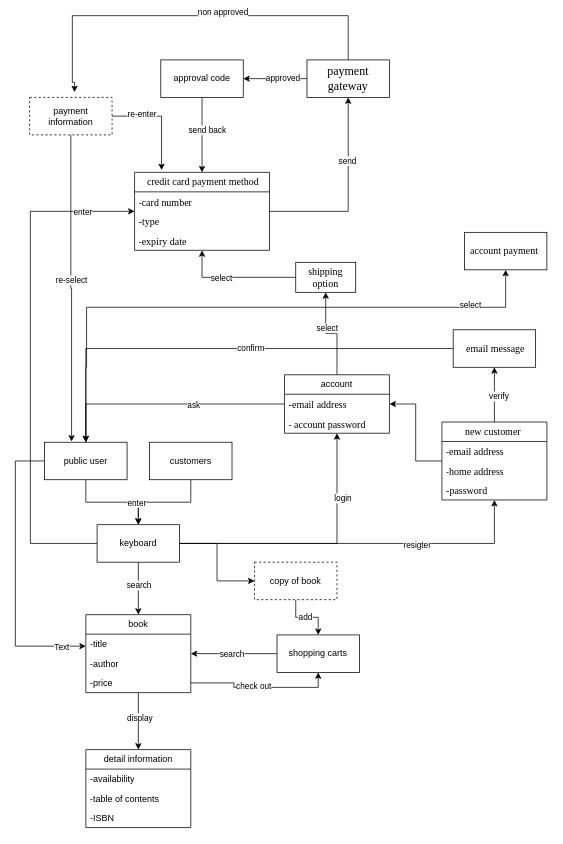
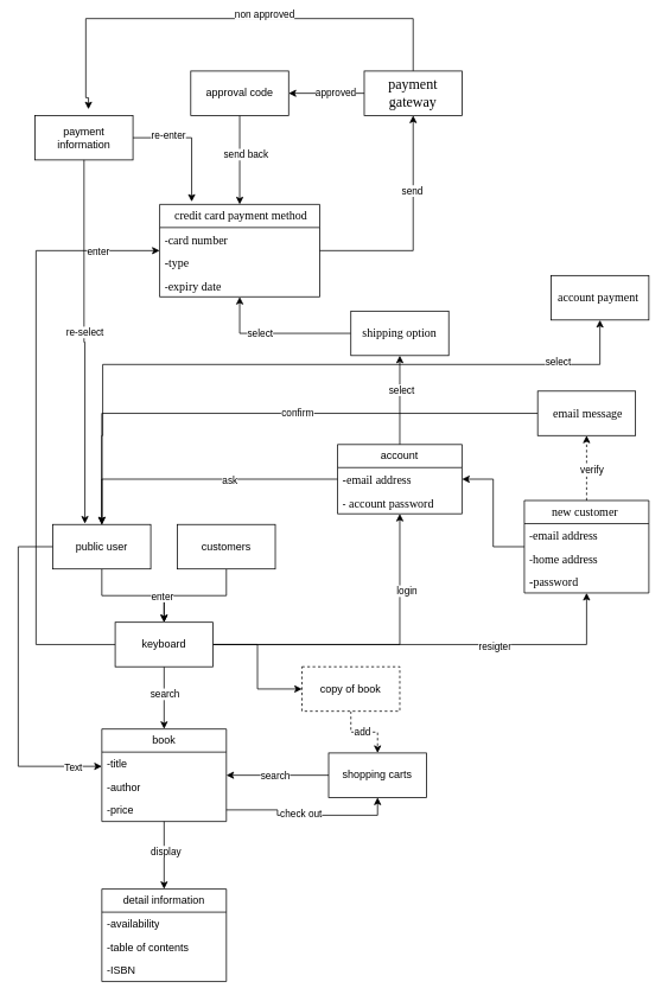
  <mxCell id="0" />
  <mxCell id="1" parent="0" />
  <mxCell id="2" style="edgeStyle=orthogonalEdgeStyle;rounded=0;orthogonalLoop=1;jettySize=auto;html=1;entryX=0.5;entryY=0;entryDx=0;entryDy=0;" parent="1" source="7" target="20" edge="1"><mxGeometry relative="1" as="geometry" /></mxCell>
  <mxCell id="3" style="edgeStyle=orthogonalEdgeStyle;rounded=0;orthogonalLoop=1;jettySize=auto;html=1;" parent="1" source="7" target="23" edge="1"><mxGeometry relative="1" as="geometry"><mxPoint x="19" y="899" as="targetPoint" /><Array as="points"><mxPoint x="20" y="614" /><mxPoint x="20" y="861" /></Array></mxGeometry></mxCell>
  <mxCell id="4" value="Text" style="edgeLabel;html=1;align=center;verticalAlign=middle;resizable=0;points=[];" parent="3" vertex="1" connectable="0"><mxGeometry x="0.827" y="-1" relative="1" as="geometry"><mxPoint as="offset" /></mxGeometry></mxCell>
  <mxCell id="5" style="edgeStyle=orthogonalEdgeStyle;rounded=0;orthogonalLoop=1;jettySize=auto;html=1;" parent="1" source="7" target="78" edge="1"><mxGeometry relative="1" as="geometry"><mxPoint x="779" y="409" as="targetPoint" /><Array as="points"><mxPoint x="114" y="489" /><mxPoint x="115" y="489" /><mxPoint x="115" y="409" /><mxPoint x="674" y="409" /></Array></mxGeometry></mxCell>
  <mxCell id="6" value="select" style="edgeLabel;html=1;align=center;verticalAlign=middle;resizable=0;points=[];" parent="5" vertex="1" connectable="0"><mxGeometry x="0.752" y="4" relative="1" as="geometry"><mxPoint as="offset" /></mxGeometry></mxCell>
  <mxCell id="7" value="public user" style="html=1;whiteSpace=wrap;" parent="1" vertex="1"><mxGeometry x="59" y="589" width="110" height="50" as="geometry" /></mxCell>
  <mxCell id="8" style="edgeStyle=orthogonalEdgeStyle;rounded=0;orthogonalLoop=1;jettySize=auto;html=1;entryX=0.5;entryY=0;entryDx=0;entryDy=0;" parent="1" source="10" target="20" edge="1"><mxGeometry relative="1" as="geometry" /></mxCell>
  <mxCell id="9" value="enter" style="edgeLabel;html=1;align=center;verticalAlign=middle;resizable=0;points=[];" parent="8" vertex="1" connectable="0"><mxGeometry x="0.538" y="-3" relative="1" as="geometry"><mxPoint as="offset" /></mxGeometry></mxCell>
  <mxCell id="10" value="customers" style="html=1;whiteSpace=wrap;" parent="1" vertex="1"><mxGeometry x="199" y="589" width="110" height="50" as="geometry" /></mxCell>
  <mxCell id="11" style="edgeStyle=orthogonalEdgeStyle;rounded=0;orthogonalLoop=1;jettySize=auto;html=1;" parent="1" source="20" target="23" edge="1"><mxGeometry relative="1" as="geometry" /></mxCell>
  <mxCell id="12" value="search" style="edgeLabel;html=1;align=center;verticalAlign=middle;resizable=0;points=[];" parent="11" vertex="1" connectable="0"><mxGeometry x="-0.133" relative="1" as="geometry"><mxPoint as="offset" /></mxGeometry></mxCell>
  <mxCell id="13" style="edgeStyle=orthogonalEdgeStyle;rounded=0;orthogonalLoop=1;jettySize=auto;html=1;" parent="1" source="20" target="33" edge="1"><mxGeometry relative="1" as="geometry" /></mxCell>
  <mxCell id="14" style="edgeStyle=orthogonalEdgeStyle;rounded=0;orthogonalLoop=1;jettySize=auto;html=1;" parent="1" source="20" target="41" edge="1"><mxGeometry relative="1" as="geometry" /></mxCell>
  <mxCell id="15" value="login" style="edgeLabel;html=1;align=center;verticalAlign=middle;resizable=0;points=[];" parent="14" vertex="1" connectable="0"><mxGeometry x="0.517" y="-7" relative="1" as="geometry"><mxPoint as="offset" /></mxGeometry></mxCell>
  <mxCell id="16" style="edgeStyle=orthogonalEdgeStyle;rounded=0;orthogonalLoop=1;jettySize=auto;html=1;" parent="1" source="20" target="49" edge="1"><mxGeometry relative="1" as="geometry"><mxPoint x="639" y="689" as="targetPoint" /></mxGeometry></mxCell>
  <mxCell id="17" value="resigter" style="edgeLabel;html=1;align=center;verticalAlign=middle;resizable=0;points=[];" parent="16" vertex="1" connectable="0"><mxGeometry x="0.321" y="-2" relative="1" as="geometry"><mxPoint as="offset" /></mxGeometry></mxCell>
  <mxCell id="18" style="edgeStyle=orthogonalEdgeStyle;rounded=0;orthogonalLoop=1;jettySize=auto;html=1;" parent="1" source="20" target="61" edge="1"><mxGeometry relative="1" as="geometry"><mxPoint x="39" y="229" as="targetPoint" /><Array as="points"><mxPoint x="40" y="724" /><mxPoint x="40" y="281" /></Array></mxGeometry></mxCell>
  <mxCell id="19" value="enter" style="edgeLabel;html=1;align=center;verticalAlign=middle;resizable=0;points=[];" parent="18" vertex="1" connectable="0"><mxGeometry x="0.791" y="-1" relative="1" as="geometry"><mxPoint as="offset" /></mxGeometry></mxCell>
  <mxCell id="20" value="keyboard" style="html=1;whiteSpace=wrap;" parent="1" vertex="1"><mxGeometry x="129" y="699" width="110" height="50" as="geometry" /></mxCell>
  <mxCell id="21" style="edgeStyle=orthogonalEdgeStyle;rounded=0;orthogonalLoop=1;jettySize=auto;html=1;" parent="1" source="23" target="27" edge="1"><mxGeometry relative="1" as="geometry" /></mxCell>
  <mxCell id="22" value="display" style="edgeLabel;html=1;align=center;verticalAlign=middle;resizable=0;points=[];" parent="21" vertex="1" connectable="0"><mxGeometry x="-0.14" y="1" relative="1" as="geometry"><mxPoint as="offset" /></mxGeometry></mxCell>
  <mxCell id="23" value="book" style="swimlane;fontStyle=0;childLayout=stackLayout;horizontal=1;startSize=26;fillColor=none;horizontalStack=0;resizeParent=1;resizeParentMax=0;resizeLast=0;collapsible=1;marginBottom=0;whiteSpace=wrap;html=1;" parent="1" vertex="1"><mxGeometry x="114" y="819" width="140" height="104" as="geometry" /></mxCell>
  <mxCell id="24" value="-title" style="text;strokeColor=none;fillColor=none;align=left;verticalAlign=top;spacingLeft=4;spacingRight=4;overflow=hidden;rotatable=0;points=[[0,0.5],[1,0.5]];portConstraint=eastwest;whiteSpace=wrap;html=1;" parent="23" vertex="1"><mxGeometry y="26" width="140" height="26" as="geometry" /></mxCell>
  <mxCell id="25" value="-author" style="text;strokeColor=none;fillColor=none;align=left;verticalAlign=top;spacingLeft=4;spacingRight=4;overflow=hidden;rotatable=0;points=[[0,0.5],[1,0.5]];portConstraint=eastwest;whiteSpace=wrap;html=1;" parent="23" vertex="1"><mxGeometry y="52" width="140" height="26" as="geometry" /></mxCell>
  <mxCell id="26" value="-price" style="text;strokeColor=none;fillColor=none;align=left;verticalAlign=top;spacingLeft=4;spacingRight=4;overflow=hidden;rotatable=0;points=[[0,0.5],[1,0.5]];portConstraint=eastwest;whiteSpace=wrap;html=1;" parent="23" vertex="1"><mxGeometry y="78" width="140" height="26" as="geometry" /></mxCell>
  <mxCell id="27" value="detail information" style="swimlane;fontStyle=0;childLayout=stackLayout;horizontal=1;startSize=26;fillColor=none;horizontalStack=0;resizeParent=1;resizeParentMax=0;resizeLast=0;collapsible=1;marginBottom=0;whiteSpace=wrap;html=1;" parent="1" vertex="1"><mxGeometry x="114" y="999" width="140" height="104" as="geometry" /></mxCell>
  <mxCell id="28" value="-availability" style="text;strokeColor=none;fillColor=none;align=left;verticalAlign=top;spacingLeft=4;spacingRight=4;overflow=hidden;rotatable=0;points=[[0,0.5],[1,0.5]];portConstraint=eastwest;whiteSpace=wrap;html=1;" parent="27" vertex="1"><mxGeometry y="26" width="140" height="26" as="geometry" /></mxCell>
  <mxCell id="29" value="-table of contents" style="text;strokeColor=none;fillColor=none;align=left;verticalAlign=top;spacingLeft=4;spacingRight=4;overflow=hidden;rotatable=0;points=[[0,0.5],[1,0.5]];portConstraint=eastwest;whiteSpace=wrap;html=1;" parent="27" vertex="1"><mxGeometry y="52" width="140" height="26" as="geometry" /></mxCell>
  <mxCell id="30" value="-ISBN" style="text;strokeColor=none;fillColor=none;align=left;verticalAlign=top;spacingLeft=4;spacingRight=4;overflow=hidden;rotatable=0;points=[[0,0.5],[1,0.5]];portConstraint=eastwest;whiteSpace=wrap;html=1;" parent="27" vertex="1"><mxGeometry y="78" width="140" height="26" as="geometry" /></mxCell>
- <mxCell id="31" style="edgeStyle=orthogonalEdgeStyle;rounded=0;orthogonalLoop=1;jettySize=auto;html=1;" parent="1" source="33" target="36" edge="1"><mxGeometry relative="1" as="geometry" /></mxCell>
+ <mxCell id="31" style="edgeStyle=orthogonalEdgeStyle;rounded=0;orthogonalLoop=1;jettySize=auto;html=1;dashed=1;" parent="1" source="33" target="36" edge="1"><mxGeometry relative="1" as="geometry" /></mxCell>
  <mxCell id="32" value="add" style="edgeLabel;html=1;align=center;verticalAlign=middle;resizable=0;points=[];" parent="31" vertex="1" connectable="0"><mxGeometry x="-0.067" y="1" relative="1" as="geometry"><mxPoint as="offset" /></mxGeometry></mxCell>
  <mxCell id="33" value="copy of book" style="html=1;whiteSpace=wrap;dashed=1;" parent="1" vertex="1"><mxGeometry x="339" y="749" width="110" height="50" as="geometry" /></mxCell>
  <mxCell id="34" style="edgeStyle=orthogonalEdgeStyle;rounded=0;orthogonalLoop=1;jettySize=auto;html=1;" parent="1" source="36" target="23" edge="1"><mxGeometry relative="1" as="geometry" /></mxCell>
  <mxCell id="35" value="search" style="edgeLabel;html=1;align=center;verticalAlign=middle;resizable=0;points=[];" parent="34" vertex="1" connectable="0"><mxGeometry x="0.067" relative="1" as="geometry"><mxPoint as="offset" /></mxGeometry></mxCell>
  <mxCell id="36" value="shopping carts" style="html=1;whiteSpace=wrap;" parent="1" vertex="1"><mxGeometry x="369" y="846" width="110" height="50" as="geometry" /></mxCell>
  <mxCell id="37" style="edgeStyle=orthogonalEdgeStyle;rounded=0;orthogonalLoop=1;jettySize=auto;html=1;" parent="1" source="26" target="36" edge="1"><mxGeometry relative="1" as="geometry" /></mxCell>
  <mxCell id="38" value="check out" style="edgeLabel;html=1;align=center;verticalAlign=middle;resizable=0;points=[];" parent="37" vertex="1" connectable="0"><mxGeometry x="-0.092" y="3" relative="1" as="geometry"><mxPoint as="offset" /></mxGeometry></mxCell>
  <mxCell id="39" style="edgeStyle=orthogonalEdgeStyle;rounded=0;orthogonalLoop=1;jettySize=auto;html=1;" parent="1" source="41" target="58" edge="1"><mxGeometry relative="1" as="geometry" /></mxCell>
  <mxCell id="40" value="select" style="edgeLabel;html=1;align=center;verticalAlign=middle;resizable=0;points=[];" parent="39" vertex="1" connectable="0"><mxGeometry x="0.24" y="-1" relative="1" as="geometry"><mxPoint as="offset" /></mxGeometry></mxCell>
  <mxCell id="41" value="account" style="swimlane;fontStyle=0;childLayout=stackLayout;horizontal=1;startSize=26;fillColor=none;horizontalStack=0;resizeParent=1;resizeParentMax=0;resizeLast=0;collapsible=1;marginBottom=0;whiteSpace=wrap;html=1;" parent="1" vertex="1"><mxGeometry x="379" y="499" width="140" height="78" as="geometry" /></mxCell>
  <mxCell id="42" value="&lt;span id=&quot;docs-internal-guid-6536c0a6-7fff-b357-dfc8-ea2a3a6c0ba8&quot; style=&quot;font-size:10pt;font-family:'Times New Roman',serif;color:#000000;background-color:transparent;font-weight:400;font-style:normal;font-variant:normal;text-decoration:none;vertical-align:baseline;white-space:pre;white-space:pre-wrap;&quot;&gt;-email address&lt;/span&gt;" style="text;strokeColor=none;fillColor=none;align=left;verticalAlign=top;spacingLeft=4;spacingRight=4;overflow=hidden;rotatable=0;points=[[0,0.5],[1,0.5]];portConstraint=eastwest;whiteSpace=wrap;html=1;" parent="41" vertex="1"><mxGeometry y="26" width="140" height="26" as="geometry" /></mxCell>
  <mxCell id="43" value="-&lt;span id=&quot;docs-internal-guid-b6bbdfbe-7fff-f3c7-9054-b7d8b68e476f&quot; style=&quot;font-size:10pt;font-family:'Times New Roman',serif;color:#000000;background-color:transparent;font-weight:400;font-style:normal;font-variant:normal;text-decoration:none;vertical-align:baseline;white-space:pre;white-space:pre-wrap;&quot;&gt;&amp;nbsp;account password&lt;/span&gt;" style="text;strokeColor=none;fillColor=none;align=left;verticalAlign=top;spacingLeft=4;spacingRight=4;overflow=hidden;rotatable=0;points=[[0,0.5],[1,0.5]];portConstraint=eastwest;whiteSpace=wrap;html=1;" parent="41" vertex="1"><mxGeometry y="52" width="140" height="26" as="geometry" /></mxCell>
  <mxCell id="44" style="edgeStyle=orthogonalEdgeStyle;rounded=0;orthogonalLoop=1;jettySize=auto;html=1;entryX=0.5;entryY=0;entryDx=0;entryDy=0;" parent="1" source="42" target="7" edge="1"><mxGeometry relative="1" as="geometry" /></mxCell>
  <mxCell id="45" value="ask" style="edgeLabel;html=1;align=center;verticalAlign=middle;resizable=0;points=[];" parent="44" vertex="1" connectable="0"><mxGeometry x="-0.228" y="1" relative="1" as="geometry"><mxPoint as="offset" /></mxGeometry></mxCell>
- <mxCell id="46" style="edgeStyle=orthogonalEdgeStyle;rounded=0;orthogonalLoop=1;jettySize=auto;html=1;" parent="1" source="49" target="55" edge="1"><mxGeometry relative="1" as="geometry" /></mxCell>
+ <mxCell id="46" style="edgeStyle=orthogonalEdgeStyle;rounded=0;orthogonalLoop=1;jettySize=auto;html=1;dashed=1;" parent="1" source="49" target="55" edge="1"><mxGeometry relative="1" as="geometry" /></mxCell>
  <mxCell id="47" value="verify" style="edgeLabel;html=1;align=center;verticalAlign=middle;resizable=0;points=[];" parent="46" vertex="1" connectable="0"><mxGeometry x="-0.041" y="-5" relative="1" as="geometry"><mxPoint as="offset" /></mxGeometry></mxCell>
  <mxCell id="48" style="edgeStyle=orthogonalEdgeStyle;rounded=0;orthogonalLoop=1;jettySize=auto;html=1;" parent="1" source="49" target="41" edge="1"><mxGeometry relative="1" as="geometry" /></mxCell>
  <mxCell id="49" value="&lt;span id=&quot;docs-internal-guid-d8e78edf-7fff-bd15-04cc-b8b7b286f564&quot; style=&quot;font-size:10pt;font-family:'Times New Roman',serif;color:#000000;background-color:transparent;font-weight:400;font-style:normal;font-variant:normal;text-decoration:none;vertical-align:baseline;white-space:pre;white-space:pre-wrap;&quot;&gt;new customer &lt;/span&gt;" style="swimlane;fontStyle=0;childLayout=stackLayout;horizontal=1;startSize=26;fillColor=none;horizontalStack=0;resizeParent=1;resizeParentMax=0;resizeLast=0;collapsible=1;marginBottom=0;whiteSpace=wrap;html=1;" parent="1" vertex="1"><mxGeometry x="589" y="562" width="140" height="104" as="geometry" /></mxCell>
  <mxCell id="50" value="-&lt;span id=&quot;docs-internal-guid-95d19da3-7fff-5969-0286-9e78e3964c0e&quot; style=&quot;font-size:10pt;font-family:'Times New Roman',serif;color:#000000;background-color:transparent;font-weight:400;font-style:normal;font-variant:normal;text-decoration:none;vertical-align:baseline;white-space:pre;white-space:pre-wrap;&quot;&gt;email address&lt;/span&gt;" style="text;strokeColor=none;fillColor=none;align=left;verticalAlign=top;spacingLeft=4;spacingRight=4;overflow=hidden;rotatable=0;points=[[0,0.5],[1,0.5]];portConstraint=eastwest;whiteSpace=wrap;html=1;" parent="49" vertex="1"><mxGeometry y="26" width="140" height="26" as="geometry" /></mxCell>
  <mxCell id="51" value="-&lt;span id=&quot;docs-internal-guid-2b3b0d35-7fff-ac03-49c1-940e90383a20&quot; style=&quot;font-size:10pt;font-family:'Times New Roman',serif;color:#000000;background-color:transparent;font-weight:400;font-style:normal;font-variant:normal;text-decoration:none;vertical-align:baseline;white-space:pre;white-space:pre-wrap;&quot;&gt;home address&lt;/span&gt;" style="text;strokeColor=none;fillColor=none;align=left;verticalAlign=top;spacingLeft=4;spacingRight=4;overflow=hidden;rotatable=0;points=[[0,0.5],[1,0.5]];portConstraint=eastwest;whiteSpace=wrap;html=1;" parent="49" vertex="1"><mxGeometry y="52" width="140" height="26" as="geometry" /></mxCell>
  <mxCell id="52" value="&lt;span id=&quot;docs-internal-guid-55b12098-7fff-ef1b-194b-986325cf4c4b&quot; style=&quot;font-size: 10pt; font-family: &amp;quot;Times New Roman&amp;quot;, serif; color: rgb(0, 0, 0); background-color: transparent; font-weight: 400; font-style: normal; font-variant: normal; text-decoration: none; vertical-align: baseline; white-space: pre-wrap;&quot;&gt;-password&lt;/span&gt;" style="text;strokeColor=none;fillColor=none;align=left;verticalAlign=top;spacingLeft=4;spacingRight=4;overflow=hidden;rotatable=0;points=[[0,0.5],[1,0.5]];portConstraint=eastwest;whiteSpace=wrap;html=1;" parent="49" vertex="1"><mxGeometry y="78" width="140" height="26" as="geometry" /></mxCell>
  <mxCell id="53" style="edgeStyle=orthogonalEdgeStyle;rounded=0;orthogonalLoop=1;jettySize=auto;html=1;entryX=0.5;entryY=0;entryDx=0;entryDy=0;" parent="1" source="55" target="7" edge="1"><mxGeometry relative="1" as="geometry" /></mxCell>
  <mxCell id="54" value="confirm" style="edgeLabel;html=1;align=center;verticalAlign=middle;resizable=0;points=[];" parent="53" vertex="1" connectable="0"><mxGeometry x="-0.119" y="-1" relative="1" as="geometry"><mxPoint as="offset" /></mxGeometry></mxCell>
  <mxCell id="55" value="&lt;span id=&quot;docs-internal-guid-9400fb5f-7fff-4d78-d83a-542f04c5a536&quot; style=&quot;font-size:10pt;font-family:'Times New Roman',serif;color:#000000;background-color:transparent;font-weight:400;font-style:normal;font-variant:normal;text-decoration:none;vertical-align:baseline;white-space:pre;white-space:pre-wrap;&quot;&gt;&amp;nbsp;email message&lt;/span&gt;" style="html=1;whiteSpace=wrap;" parent="1" vertex="1"><mxGeometry x="604" y="439" width="110" height="50" as="geometry" /></mxCell>
  <mxCell id="56" style="edgeStyle=orthogonalEdgeStyle;rounded=0;orthogonalLoop=1;jettySize=auto;html=1;" parent="1" source="58" target="61" edge="1"><mxGeometry relative="1" as="geometry" /></mxCell>
  <mxCell id="57" value="select" style="edgeLabel;html=1;align=center;verticalAlign=middle;resizable=0;points=[];" parent="56" vertex="1" connectable="0"><mxGeometry x="0.241" relative="1" as="geometry"><mxPoint as="offset" /></mxGeometry></mxCell>
- <mxCell id="58" value="&lt;span id=&quot;docs-internal-guid-f3eacc5c-7fff-fe73-1652-5297c20cd70c&quot; style=&quot;font-size:10pt;font-family:'Times New Roman',serif;color:#000000;background-color:transparent;font-weight:400;font-style:normal;font-variant:normal;text-decoration:none;vertical-align:baseline;white-space:pre;white-space:pre-wrap;&quot;&gt;shipping option&lt;/span&gt;" style="html=1;whiteSpace=wrap;" parent="1" vertex="1"><mxGeometry x="394" y="349" width="80" height="40" as="geometry" /></mxCell>
+ <mxCell id="58" value="&lt;span id=&quot;docs-internal-guid-f3eacc5c-7fff-fe73-1652-5297c20cd70c&quot; style=&quot;font-size:10pt;font-family:'Times New Roman',serif;color:#000000;background-color:transparent;font-weight:400;font-style:normal;font-variant:normal;text-decoration:none;vertical-align:baseline;white-space:pre;white-space:pre-wrap;&quot;&gt;shipping option&lt;/span&gt;" style="html=1;whiteSpace=wrap;" parent="1" vertex="1"><mxGeometry x="394" y="349" width="110" height="50" as="geometry" /></mxCell>
  <mxCell id="59" style="edgeStyle=orthogonalEdgeStyle;rounded=0;orthogonalLoop=1;jettySize=auto;html=1;" parent="1" source="61" target="69" edge="1"><mxGeometry relative="1" as="geometry" /></mxCell>
  <mxCell id="60" value="send" style="edgeLabel;html=1;align=center;verticalAlign=middle;resizable=0;points=[];" parent="59" vertex="1" connectable="0"><mxGeometry x="0.346" y="2" relative="1" as="geometry"><mxPoint as="offset" /></mxGeometry></mxCell>
  <mxCell id="61" value="&lt;span id=&quot;docs-internal-guid-bbf8d42f-7fff-f88c-e9a6-450269b2ffb0&quot; style=&quot;font-size:10pt;font-family:'Times New Roman',serif;color:#000000;background-color:transparent;font-weight:400;font-style:normal;font-variant:normal;text-decoration:none;vertical-align:baseline;white-space:pre;white-space:pre-wrap;&quot;&gt;&amp;nbsp;credit card payment method&lt;/span&gt;" style="swimlane;fontStyle=0;childLayout=stackLayout;horizontal=1;startSize=26;fillColor=none;horizontalStack=0;resizeParent=1;resizeParentMax=0;resizeLast=0;collapsible=1;marginBottom=0;whiteSpace=wrap;html=1;" parent="1" vertex="1"><mxGeometry x="179" y="229" width="180" height="104" as="geometry" /></mxCell>
  <mxCell id="62" value="-&lt;span id=&quot;docs-internal-guid-13493721-7fff-5e97-8c58-0a60a2484455&quot; style=&quot;font-size:10pt;font-family:'Times New Roman',serif;color:#000000;background-color:transparent;font-weight:400;font-style:normal;font-variant:normal;text-decoration:none;vertical-align:baseline;white-space:pre;white-space:pre-wrap;&quot;&gt;card number&lt;/span&gt;" style="text;strokeColor=none;fillColor=none;align=left;verticalAlign=top;spacingLeft=4;spacingRight=4;overflow=hidden;rotatable=0;points=[[0,0.5],[1,0.5]];portConstraint=eastwest;whiteSpace=wrap;html=1;" parent="61" vertex="1"><mxGeometry y="26" width="180" height="26" as="geometry" /></mxCell>
  <mxCell id="63" value="&lt;span id=&quot;docs-internal-guid-3a58b383-7fff-d74c-9068-90c48dbbbb29&quot; style=&quot;font-size:10pt;font-family:'Times New Roman',serif;color:#000000;background-color:transparent;font-weight:400;font-style:normal;font-variant:normal;text-decoration:none;vertical-align:baseline;white-space:pre;white-space:pre-wrap;&quot;&gt;-type&lt;/span&gt;" style="text;strokeColor=none;fillColor=none;align=left;verticalAlign=top;spacingLeft=4;spacingRight=4;overflow=hidden;rotatable=0;points=[[0,0.5],[1,0.5]];portConstraint=eastwest;whiteSpace=wrap;html=1;" parent="61" vertex="1"><mxGeometry y="52" width="180" height="26" as="geometry" /></mxCell>
  <mxCell id="64" value="-&lt;span id=&quot;docs-internal-guid-788b8c25-7fff-7408-084a-7f6adb665d17&quot; style=&quot;font-size:10pt;font-family:'Times New Roman',serif;color:#000000;background-color:transparent;font-weight:400;font-style:normal;font-variant:normal;text-decoration:none;vertical-align:baseline;white-space:pre;white-space:pre-wrap;&quot;&gt;expiry date&lt;/span&gt;" style="text;strokeColor=none;fillColor=none;align=left;verticalAlign=top;spacingLeft=4;spacingRight=4;overflow=hidden;rotatable=0;points=[[0,0.5],[1,0.5]];portConstraint=eastwest;whiteSpace=wrap;html=1;" parent="61" vertex="1"><mxGeometry y="78" width="180" height="26" as="geometry" /></mxCell>
  <mxCell id="65" style="edgeStyle=orthogonalEdgeStyle;rounded=0;orthogonalLoop=1;jettySize=auto;html=1;" parent="1" source="69" target="72" edge="1"><mxGeometry relative="1" as="geometry" /></mxCell>
  <mxCell id="66" value="approved" style="edgeLabel;html=1;align=center;verticalAlign=middle;resizable=0;points=[];" parent="65" vertex="1" connectable="0"><mxGeometry x="-0.224" y="-1" relative="1" as="geometry"><mxPoint as="offset" /></mxGeometry></mxCell>
  <mxCell id="67" style="edgeStyle=orthogonalEdgeStyle;rounded=0;orthogonalLoop=1;jettySize=auto;html=1;entryX=0.545;entryY=-0.14;entryDx=0;entryDy=0;entryPerimeter=0;" parent="1" source="69" target="73" edge="1"><mxGeometry relative="1" as="geometry"><mxPoint x="59" y="20" as="targetPoint" /><Array as="points"><mxPoint x="464" y="20" /><mxPoint x="96" y="20" /><mxPoint x="96" y="109" /><mxPoint x="99" y="109" /></Array></mxGeometry></mxCell>
  <mxCell id="68" value="non approved" style="edgeLabel;html=1;align=center;verticalAlign=middle;resizable=0;points=[];" parent="67" vertex="1" connectable="0"><mxGeometry x="-0.147" y="-6" relative="1" as="geometry"><mxPoint as="offset" /></mxGeometry></mxCell>
  <mxCell id="69" value="&lt;span id=&quot;docs-internal-guid-987367af-7fff-2cfc-d0d7-449e3cf37415&quot; style=&quot;font-size:12pt;font-family:'CG Times',serif;color:#000000;background-color:transparent;font-weight:400;font-style:normal;font-variant:normal;text-decoration:none;vertical-align:baseline;white-space:pre;white-space:pre-wrap;&quot;&gt;payment gateway&lt;/span&gt;" style="html=1;whiteSpace=wrap;" parent="1" vertex="1"><mxGeometry x="409" y="79" width="110" height="50" as="geometry" /></mxCell>
  <mxCell id="70" style="edgeStyle=orthogonalEdgeStyle;rounded=0;orthogonalLoop=1;jettySize=auto;html=1;" parent="1" source="72" target="61" edge="1"><mxGeometry relative="1" as="geometry" /></mxCell>
  <mxCell id="71" value="send back" style="edgeLabel;html=1;align=center;verticalAlign=middle;resizable=0;points=[];" parent="70" vertex="1" connectable="0"><mxGeometry x="-0.14" y="6" relative="1" as="geometry"><mxPoint as="offset" /></mxGeometry></mxCell>
  <mxCell id="72" value="approval code" style="html=1;whiteSpace=wrap;" parent="1" vertex="1"><mxGeometry x="214" y="79" width="110" height="50" as="geometry" /></mxCell>
- <mxCell id="73" value="payment information" style="html=1;whiteSpace=wrap;dashed=1;" parent="1" vertex="1"><mxGeometry x="39" y="129" width="110" height="50" as="geometry" /></mxCell>
+ <mxCell id="73" value="payment information" style="html=1;whiteSpace=wrap;" parent="1" vertex="1"><mxGeometry x="39" y="129" width="110" height="50" as="geometry" /></mxCell>
  <mxCell id="74" style="edgeStyle=orthogonalEdgeStyle;rounded=0;orthogonalLoop=1;jettySize=auto;html=1;entryX=0.2;entryY=-0.029;entryDx=0;entryDy=0;entryPerimeter=0;" parent="1" source="73" target="61" edge="1"><mxGeometry relative="1" as="geometry" /></mxCell>
  <mxCell id="75" value="re-enter" style="edgeLabel;html=1;align=center;verticalAlign=middle;resizable=0;points=[];" parent="74" vertex="1" connectable="0"><mxGeometry x="-0.435" y="4" relative="1" as="geometry"><mxPoint as="offset" /></mxGeometry></mxCell>
  <mxCell id="76" style="edgeStyle=orthogonalEdgeStyle;rounded=0;orthogonalLoop=1;jettySize=auto;html=1;entryX=0.327;entryY=-0.02;entryDx=0;entryDy=0;entryPerimeter=0;" parent="1" source="73" target="7" edge="1"><mxGeometry relative="1" as="geometry" /></mxCell>
  <mxCell id="77" value="re-select" style="edgeLabel;html=1;align=center;verticalAlign=middle;resizable=0;points=[];" parent="76" vertex="1" connectable="0"><mxGeometry x="-0.059" relative="1" as="geometry"><mxPoint as="offset" /></mxGeometry></mxCell>
  <mxCell id="78" value="&lt;span id=&quot;docs-internal-guid-a8f1a0be-7fff-0fc0-a71f-5db0e9416f48&quot; style=&quot;font-size:10pt;font-family:'Times New Roman',serif;color:#000000;background-color:transparent;font-weight:400;font-style:normal;font-variant:normal;text-decoration:none;vertical-align:baseline;white-space:pre;white-space:pre-wrap;&quot;&gt;account payment &lt;/span&gt;" style="html=1;whiteSpace=wrap;" parent="1" vertex="1"><mxGeometry x="619" y="309" width="110" height="50" as="geometry" /></mxCell>
